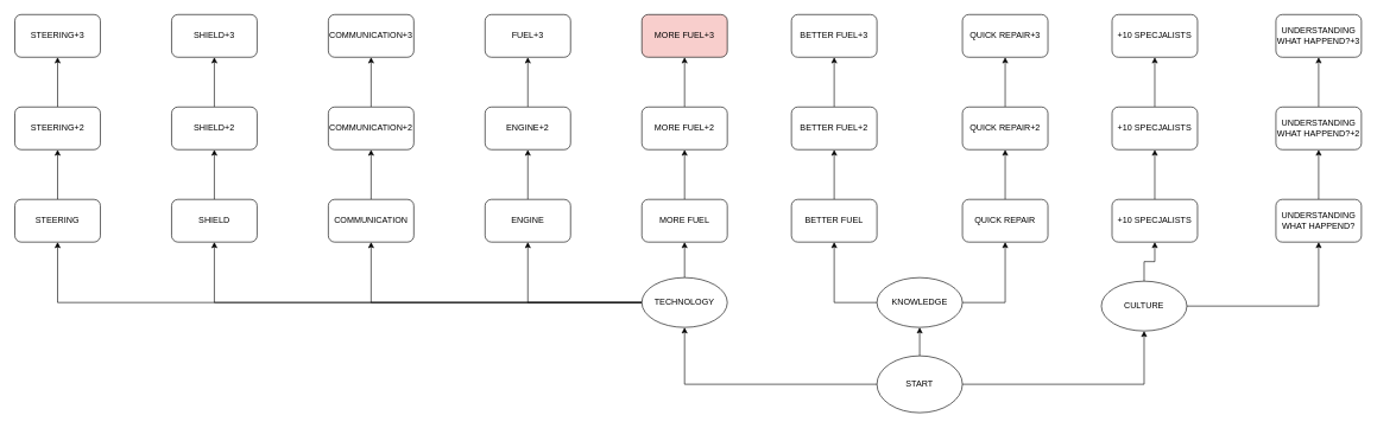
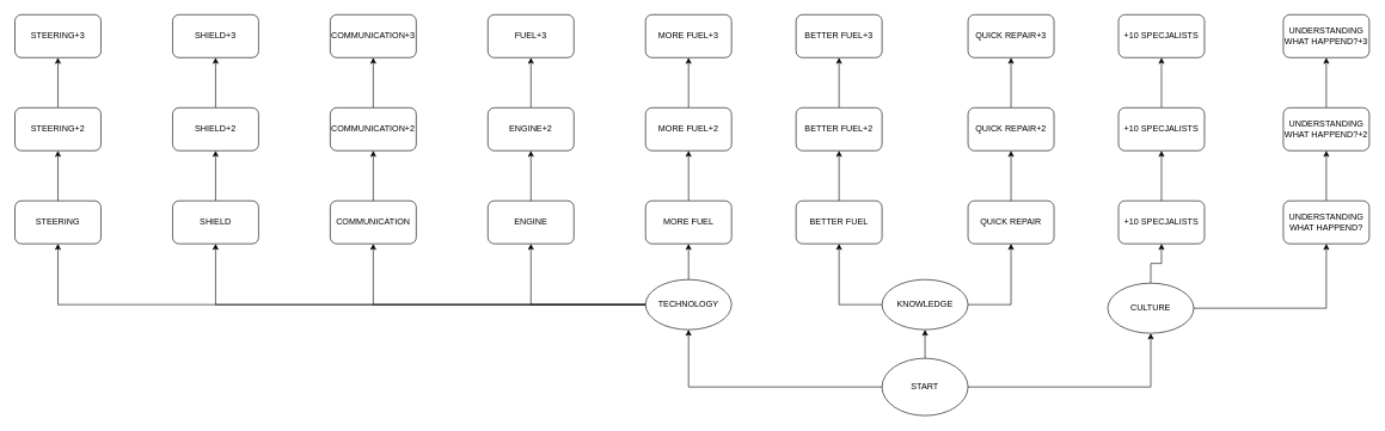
  <mxCell id="0" />
  <mxCell id="1" parent="0" />
  <mxCell id="2" value="" style="edgeStyle=orthogonalEdgeStyle;rounded=0;orthogonalLoop=1;jettySize=auto;html=1;" edge="1" parent="1" source="5" target="8"><mxGeometry relative="1" as="geometry" /></mxCell>
  <mxCell id="3" style="edgeStyle=orthogonalEdgeStyle;rounded=0;orthogonalLoop=1;jettySize=auto;html=1;entryX=0.5;entryY=1;entryDx=0;entryDy=0;" edge="1" parent="1" source="5" target="16"><mxGeometry relative="1" as="geometry" /></mxCell>
  <mxCell id="4" style="edgeStyle=orthogonalEdgeStyle;rounded=0;orthogonalLoop=1;jettySize=auto;html=1;entryX=0.5;entryY=1;entryDx=0;entryDy=0;" edge="1" parent="1" source="5" target="11"><mxGeometry relative="1" as="geometry" /></mxCell>
  <mxCell id="5" value="START" style="ellipse;whiteSpace=wrap;html=1;" vertex="1" parent="1"><mxGeometry x="1230" y="500" width="120" height="80" as="geometry" /></mxCell>
  <mxCell id="6" style="edgeStyle=orthogonalEdgeStyle;rounded=0;orthogonalLoop=1;jettySize=auto;html=1;entryX=0.5;entryY=1;entryDx=0;entryDy=0;" edge="1" parent="1" source="8" target="36"><mxGeometry relative="1" as="geometry"><Array as="points"><mxPoint x="1410" y="425" /></Array></mxGeometry></mxCell>
  <mxCell id="7" style="edgeStyle=orthogonalEdgeStyle;rounded=0;orthogonalLoop=1;jettySize=auto;html=1;entryX=0.5;entryY=1;entryDx=0;entryDy=0;" edge="1" parent="1" source="8" target="22"><mxGeometry relative="1" as="geometry"><Array as="points"><mxPoint x="1170" y="425" /></Array></mxGeometry></mxCell>
  <mxCell id="8" value="KNOWLEDGE" style="ellipse;whiteSpace=wrap;html=1;" vertex="1" parent="1"><mxGeometry x="1230" y="390" width="120" height="70" as="geometry" /></mxCell>
  <mxCell id="9" value="" style="edgeStyle=orthogonalEdgeStyle;rounded=0;orthogonalLoop=1;jettySize=auto;html=1;" edge="1" parent="1" source="11" target="18"><mxGeometry relative="1" as="geometry" /></mxCell>
  <mxCell id="10" style="edgeStyle=orthogonalEdgeStyle;rounded=0;orthogonalLoop=1;jettySize=auto;html=1;entryX=0.5;entryY=1;entryDx=0;entryDy=0;" edge="1" parent="1" source="11" target="20"><mxGeometry relative="1" as="geometry" /></mxCell>
  <mxCell id="11" value="CULTURE" style="ellipse;whiteSpace=wrap;html=1;" vertex="1" parent="1"><mxGeometry x="1545" y="395" width="120" height="70" as="geometry" /></mxCell>
  <mxCell id="12" style="edgeStyle=orthogonalEdgeStyle;rounded=0;orthogonalLoop=1;jettySize=auto;html=1;entryX=0.5;entryY=1;entryDx=0;entryDy=0;" edge="1" parent="1" source="16" target="40"><mxGeometry relative="1" as="geometry" /></mxCell>
  <mxCell id="13" value="" style="edgeStyle=orthogonalEdgeStyle;rounded=0;orthogonalLoop=1;jettySize=auto;html=1;" edge="1" parent="1" source="16" target="44"><mxGeometry relative="1" as="geometry" /></mxCell>
  <mxCell id="14" style="edgeStyle=orthogonalEdgeStyle;rounded=0;orthogonalLoop=1;jettySize=auto;html=1;entryX=0.5;entryY=1;entryDx=0;entryDy=0;" edge="1" parent="1" source="16" target="54"><mxGeometry relative="1" as="geometry" /></mxCell>
  <mxCell id="15" style="edgeStyle=orthogonalEdgeStyle;rounded=0;orthogonalLoop=1;jettySize=auto;html=1;entryX=0.5;entryY=1;entryDx=0;entryDy=0;" edge="1" parent="1" source="16" target="59"><mxGeometry relative="1" as="geometry" /></mxCell>
  <mxCell id="16" value="TECHNOLOGY" style="ellipse;whiteSpace=wrap;html=1;" vertex="1" parent="1"><mxGeometry x="900" y="390" width="120" height="70" as="geometry" /></mxCell>
  <mxCell id="17" value="" style="edgeStyle=orthogonalEdgeStyle;rounded=0;orthogonalLoop=1;jettySize=auto;html=1;" edge="1" parent="1" source="18" target="31"><mxGeometry relative="1" as="geometry" /></mxCell>
  <mxCell id="18" value="+10 SPECJALISTS" style="rounded=1;whiteSpace=wrap;html=1;" vertex="1" parent="1"><mxGeometry x="1560" y="280" width="120" height="60" as="geometry" /></mxCell>
  <mxCell id="19" value="" style="edgeStyle=orthogonalEdgeStyle;rounded=0;orthogonalLoop=1;jettySize=auto;html=1;" edge="1" parent="1" source="20" target="33"><mxGeometry relative="1" as="geometry" /></mxCell>
  <mxCell id="20" value="UNDERSTANDING WHAT HAPPEND?" style="rounded=1;whiteSpace=wrap;html=1;" vertex="1" parent="1"><mxGeometry x="1790" y="280" width="120" height="60" as="geometry" /></mxCell>
  <mxCell id="21" value="" style="edgeStyle=orthogonalEdgeStyle;rounded=0;orthogonalLoop=1;jettySize=auto;html=1;" edge="1" parent="1" source="22" target="26"><mxGeometry relative="1" as="geometry" /></mxCell>
  <mxCell id="22" value="BETTER FUEL" style="rounded=1;whiteSpace=wrap;html=1;" vertex="1" parent="1"><mxGeometry x="1110" y="280" width="120" height="60" as="geometry" /></mxCell>
  <mxCell id="23" value="" style="edgeStyle=orthogonalEdgeStyle;rounded=0;orthogonalLoop=1;jettySize=auto;html=1;" edge="1" parent="1" source="24" target="28"><mxGeometry relative="1" as="geometry" /></mxCell>
  <mxCell id="24" value="ENGINE" style="rounded=1;whiteSpace=wrap;html=1;" vertex="1" parent="1"><mxGeometry x="680" y="280" width="120" height="60" as="geometry" /></mxCell>
  <mxCell id="25" value="" style="edgeStyle=orthogonalEdgeStyle;rounded=0;orthogonalLoop=1;jettySize=auto;html=1;" edge="1" parent="1" source="26" target="50"><mxGeometry relative="1" as="geometry" /></mxCell>
  <mxCell id="26" value="BETTER FUEL+2" style="rounded=1;whiteSpace=wrap;html=1;" vertex="1" parent="1"><mxGeometry x="1110" y="150" width="120" height="60" as="geometry" /></mxCell>
  <mxCell id="27" value="" style="edgeStyle=orthogonalEdgeStyle;rounded=0;orthogonalLoop=1;jettySize=auto;html=1;" edge="1" parent="1" source="28" target="48"><mxGeometry relative="1" as="geometry" /></mxCell>
  <mxCell id="28" value="ENGINE+2" style="rounded=1;whiteSpace=wrap;html=1;" vertex="1" parent="1"><mxGeometry x="680" y="150" width="120" height="60" as="geometry" /></mxCell>
  <mxCell id="29" style="edgeStyle=orthogonalEdgeStyle;rounded=0;orthogonalLoop=1;jettySize=auto;html=1;entryX=0.5;entryY=1;entryDx=0;entryDy=0;" edge="1" parent="1" source="16" target="24"><mxGeometry relative="1" as="geometry" /></mxCell>
  <mxCell id="30" value="" style="edgeStyle=orthogonalEdgeStyle;rounded=0;orthogonalLoop=1;jettySize=auto;html=1;" edge="1" parent="1" source="31" target="52"><mxGeometry relative="1" as="geometry" /></mxCell>
  <mxCell id="31" value="+10 SPECJALISTS" style="rounded=1;whiteSpace=wrap;html=1;" vertex="1" parent="1"><mxGeometry x="1560" y="150" width="120" height="60" as="geometry" /></mxCell>
  <mxCell id="32" value="" style="edgeStyle=orthogonalEdgeStyle;rounded=0;orthogonalLoop=1;jettySize=auto;html=1;" edge="1" parent="1" source="33" target="34"><mxGeometry relative="1" as="geometry" /></mxCell>
  <mxCell id="33" value="UNDERSTANDING WHAT HAPPEND?+2" style="rounded=1;whiteSpace=wrap;html=1;" vertex="1" parent="1"><mxGeometry x="1790" y="150" width="120" height="60" as="geometry" /></mxCell>
  <mxCell id="34" value="UNDERSTANDING WHAT HAPPEND?+3" style="rounded=1;whiteSpace=wrap;html=1;" vertex="1" parent="1"><mxGeometry x="1790" y="20" width="120" height="60" as="geometry" /></mxCell>
  <mxCell id="35" value="" style="edgeStyle=orthogonalEdgeStyle;rounded=0;orthogonalLoop=1;jettySize=auto;html=1;" edge="1" parent="1" source="36" target="38"><mxGeometry relative="1" as="geometry" /></mxCell>
  <mxCell id="36" value="QUICK REPAIR" style="rounded=1;whiteSpace=wrap;html=1;" vertex="1" parent="1"><mxGeometry x="1350" y="280" width="120" height="60" as="geometry" /></mxCell>
  <mxCell id="37" value="" style="edgeStyle=orthogonalEdgeStyle;rounded=0;orthogonalLoop=1;jettySize=auto;html=1;" edge="1" parent="1" source="38" target="51"><mxGeometry relative="1" as="geometry" /></mxCell>
  <mxCell id="38" value="QUICK REPAIR+2" style="rounded=1;whiteSpace=wrap;html=1;" vertex="1" parent="1"><mxGeometry x="1350" y="150" width="120" height="60" as="geometry" /></mxCell>
  <mxCell id="39" value="" style="edgeStyle=orthogonalEdgeStyle;rounded=0;orthogonalLoop=1;jettySize=auto;html=1;" edge="1" parent="1" source="40" target="42"><mxGeometry relative="1" as="geometry" /></mxCell>
  <mxCell id="40" value="COMMUNICATION" style="rounded=1;whiteSpace=wrap;html=1;" vertex="1" parent="1"><mxGeometry x="460" y="280" width="120" height="60" as="geometry" /></mxCell>
  <mxCell id="41" value="" style="edgeStyle=orthogonalEdgeStyle;rounded=0;orthogonalLoop=1;jettySize=auto;html=1;" edge="1" parent="1" source="42" target="49"><mxGeometry relative="1" as="geometry" /></mxCell>
  <mxCell id="42" value="COMMUNICATION+2" style="rounded=1;whiteSpace=wrap;html=1;" vertex="1" parent="1"><mxGeometry x="460" y="150" width="120" height="60" as="geometry" /></mxCell>
  <mxCell id="43" value="" style="edgeStyle=orthogonalEdgeStyle;rounded=0;orthogonalLoop=1;jettySize=auto;html=1;" edge="1" parent="1" source="44" target="46"><mxGeometry relative="1" as="geometry" /></mxCell>
  <mxCell id="44" value="MORE FUEL" style="rounded=1;whiteSpace=wrap;html=1;" vertex="1" parent="1"><mxGeometry x="900" y="280" width="120" height="60" as="geometry" /></mxCell>
  <mxCell id="45" value="" style="edgeStyle=orthogonalEdgeStyle;rounded=0;orthogonalLoop=1;jettySize=auto;html=1;" edge="1" parent="1" source="46" target="47"><mxGeometry relative="1" as="geometry" /></mxCell>
  <mxCell id="46" value="MORE FUEL+2" style="rounded=1;whiteSpace=wrap;html=1;" vertex="1" parent="1"><mxGeometry x="900" y="150" width="120" height="60" as="geometry" /></mxCell>
- <mxCell id="47" value="MORE FUEL+3" style="rounded=1;whiteSpace=wrap;html=1;fillColor=#f8cecc;" vertex="1" parent="1"><mxGeometry x="900" y="20" width="120" height="60" as="geometry" /></mxCell>
+ <mxCell id="47" value="MORE FUEL+3" style="rounded=1;whiteSpace=wrap;html=1;" vertex="1" parent="1"><mxGeometry x="900" y="20" width="120" height="60" as="geometry" /></mxCell>
  <mxCell id="48" value="FUEL+3" style="rounded=1;whiteSpace=wrap;html=1;" vertex="1" parent="1"><mxGeometry x="680" y="20" width="120" height="60" as="geometry" /></mxCell>
  <mxCell id="49" value="COMMUNICATION+3" style="rounded=1;whiteSpace=wrap;html=1;" vertex="1" parent="1"><mxGeometry x="460" y="20" width="120" height="60" as="geometry" /></mxCell>
  <mxCell id="50" value="BETTER FUEL+3" style="rounded=1;whiteSpace=wrap;html=1;" vertex="1" parent="1"><mxGeometry x="1110" y="20" width="120" height="60" as="geometry" /></mxCell>
  <mxCell id="51" value="QUICK REPAIR+3" style="rounded=1;whiteSpace=wrap;html=1;" vertex="1" parent="1"><mxGeometry x="1350" y="20" width="120" height="60" as="geometry" /></mxCell>
  <mxCell id="52" value="+10 SPECJALISTS" style="rounded=1;whiteSpace=wrap;html=1;" vertex="1" parent="1"><mxGeometry x="1560" y="20" width="120" height="60" as="geometry" /></mxCell>
  <mxCell id="53" value="" style="edgeStyle=orthogonalEdgeStyle;rounded=0;orthogonalLoop=1;jettySize=auto;html=1;" edge="1" parent="1" source="54" target="56"><mxGeometry relative="1" as="geometry" /></mxCell>
  <mxCell id="54" value="SHIELD" style="rounded=1;whiteSpace=wrap;html=1;" vertex="1" parent="1"><mxGeometry x="240" y="280" width="120" height="60" as="geometry" /></mxCell>
  <mxCell id="55" value="" style="edgeStyle=orthogonalEdgeStyle;rounded=0;orthogonalLoop=1;jettySize=auto;html=1;" edge="1" parent="1" source="56" target="57"><mxGeometry relative="1" as="geometry" /></mxCell>
  <mxCell id="56" value="SHIELD+2" style="rounded=1;whiteSpace=wrap;html=1;" vertex="1" parent="1"><mxGeometry x="240" y="150" width="120" height="60" as="geometry" /></mxCell>
  <mxCell id="57" value="SHIELD+3" style="rounded=1;whiteSpace=wrap;html=1;" vertex="1" parent="1"><mxGeometry x="240" y="20" width="120" height="60" as="geometry" /></mxCell>
  <mxCell id="58" value="" style="edgeStyle=orthogonalEdgeStyle;rounded=0;orthogonalLoop=1;jettySize=auto;html=1;" edge="1" parent="1" source="59" target="61"><mxGeometry relative="1" as="geometry" /></mxCell>
  <mxCell id="59" value="STEERING" style="rounded=1;whiteSpace=wrap;html=1;" vertex="1" parent="1"><mxGeometry x="20" y="280" width="120" height="60" as="geometry" /></mxCell>
  <mxCell id="60" value="" style="edgeStyle=orthogonalEdgeStyle;rounded=0;orthogonalLoop=1;jettySize=auto;html=1;" edge="1" parent="1" source="61" target="62"><mxGeometry relative="1" as="geometry" /></mxCell>
  <mxCell id="61" value="STEERING+2" style="rounded=1;whiteSpace=wrap;html=1;" vertex="1" parent="1"><mxGeometry x="20" y="150" width="120" height="60" as="geometry" /></mxCell>
  <mxCell id="62" value="STEERING+3" style="rounded=1;whiteSpace=wrap;html=1;" vertex="1" parent="1"><mxGeometry x="20" y="20" width="120" height="60" as="geometry" /></mxCell>
